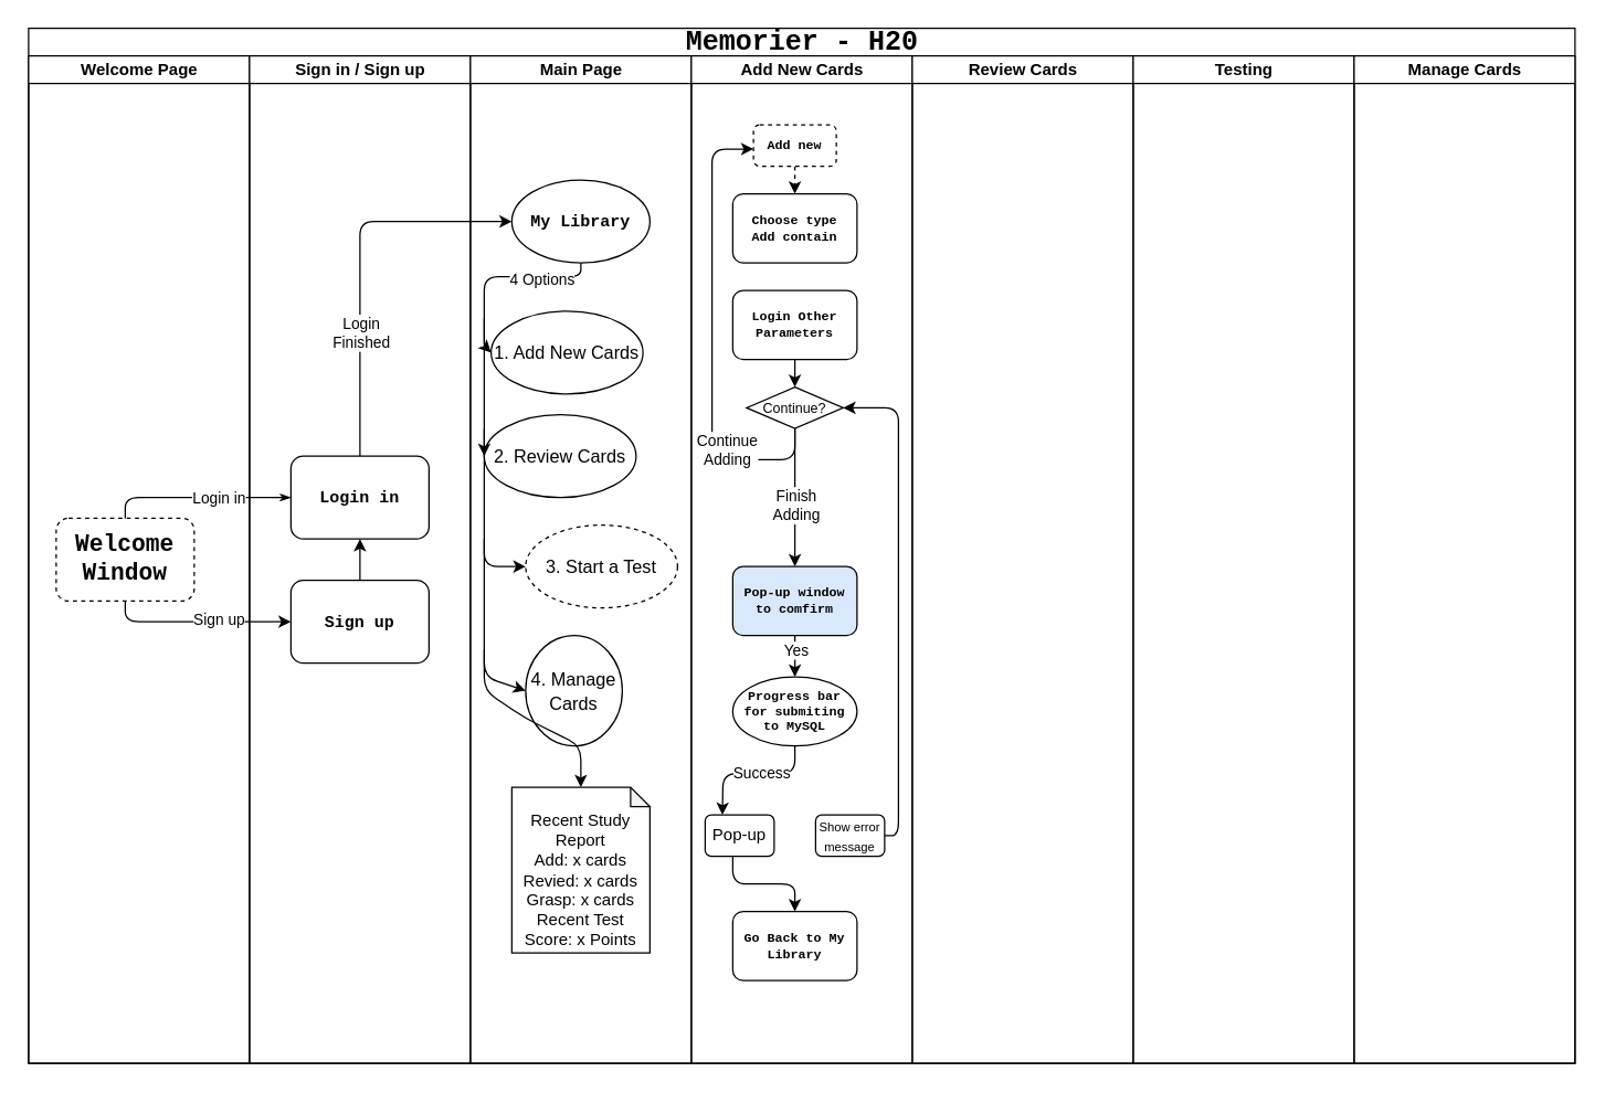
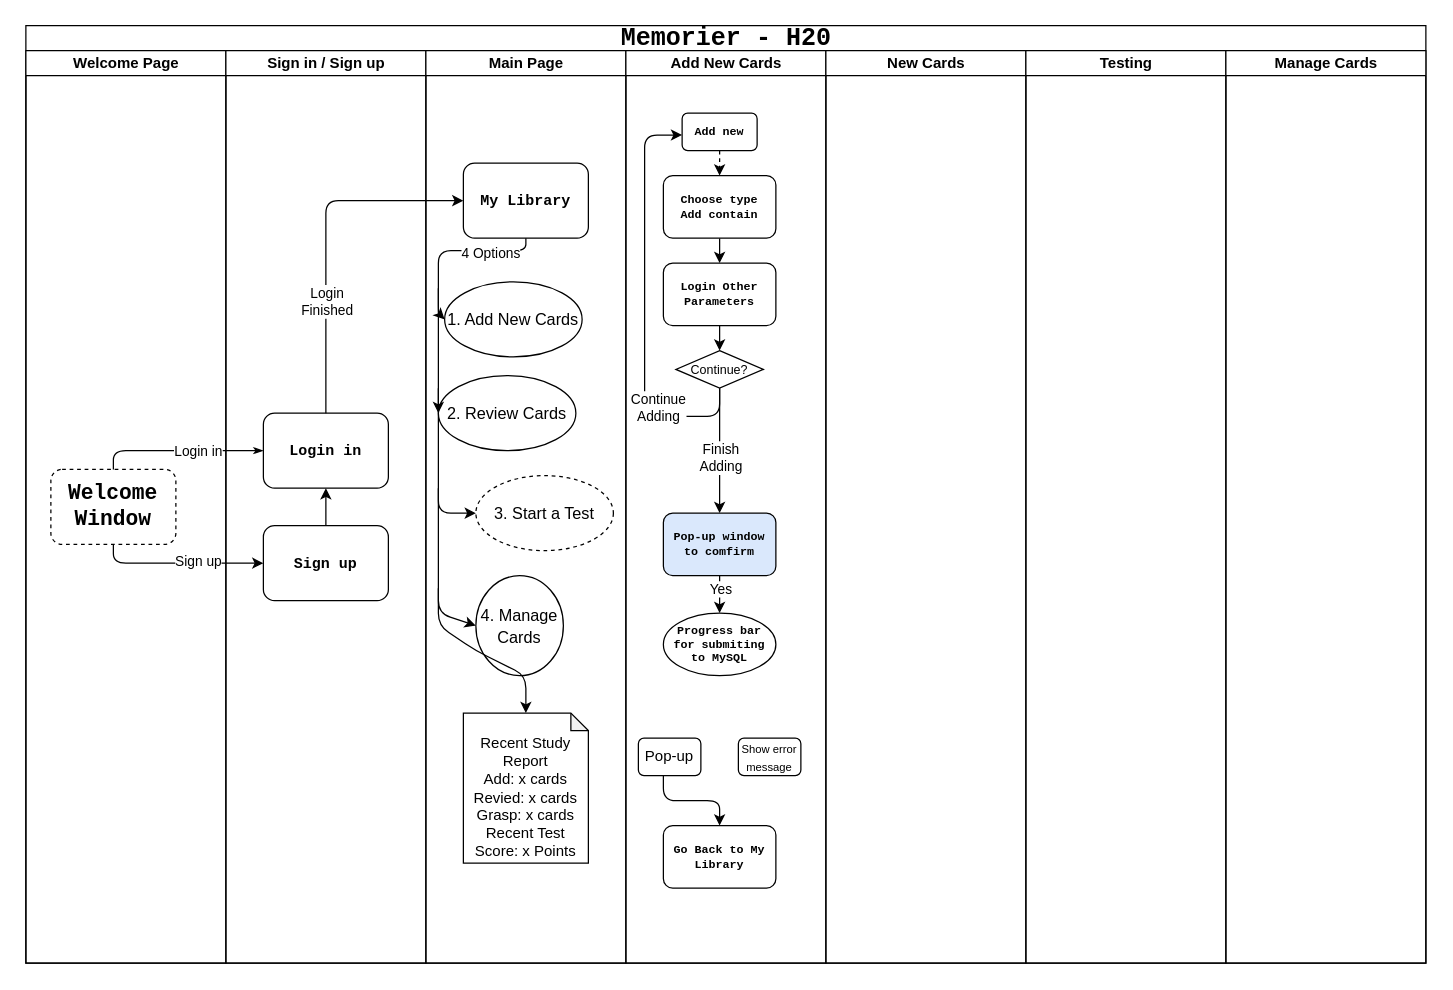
  <mxCell id="0" />
  <mxCell id="1" parent="0" />
  <mxCell id="2" value="&lt;h1&gt;&lt;font face=&quot;Courier New&quot; style=&quot;font-size: 20px&quot;&gt;Memorier - H20&lt;/font&gt;&lt;/h1&gt;" style="swimlane;html=1;childLayout=stackLayout;startSize=20;rounded=0;shadow=0;labelBackgroundColor=none;strokeWidth=1;fontFamily=Verdana;fontSize=8;align=center;" parent="1" vertex="1"><mxGeometry x="20" y="20" width="1120" height="750" as="geometry" /></mxCell>
  <mxCell id="3" value="Welcome Page" style="swimlane;html=1;startSize=20;" parent="2" vertex="1"><mxGeometry y="20" width="160" height="730" as="geometry" /></mxCell>
  <mxCell id="4" value="&lt;h2&gt;&lt;font face=&quot;Courier New&quot;&gt;&lt;font style=&quot;font-size: 17px&quot;&gt;Welcome&lt;br&gt;&lt;/font&gt;&lt;font style=&quot;font-size: 17px&quot;&gt;Window&lt;/font&gt;&lt;/font&gt;&lt;/h2&gt;" style="rounded=1;whiteSpace=wrap;html=1;shadow=0;labelBackgroundColor=none;strokeWidth=1;fontFamily=Verdana;fontSize=8;align=center;dashed=1;" parent="3" vertex="1"><mxGeometry x="20" y="335" width="100" height="60" as="geometry" /></mxCell>
  <mxCell id="5" style="edgeStyle=orthogonalEdgeStyle;rounded=1;html=1;labelBackgroundColor=none;startArrow=none;startFill=0;startSize=5;endArrow=classicThin;endFill=1;endSize=5;jettySize=auto;orthogonalLoop=1;strokeWidth=1;fontFamily=Verdana;fontSize=8" parent="2" target="10" edge="1"><mxGeometry relative="1" as="geometry"><mxPoint x="70" y="355" as="sourcePoint" /><Array as="points"><mxPoint x="150" y="340" /><mxPoint x="150" y="340" /></Array></mxGeometry></mxCell>
  <mxCell id="6" value="Login in" style="edgeLabel;html=1;align=center;verticalAlign=middle;resizable=0;points=[];" parent="5" vertex="1" connectable="0"><mxGeometry x="0.215" relative="1" as="geometry"><mxPoint as="offset" /></mxGeometry></mxCell>
  <mxCell id="7" value="" style="endArrow=classic;html=1;exitX=0.5;exitY=1;exitDx=0;exitDy=0;entryX=0;entryY=0.5;entryDx=0;entryDy=0;" parent="2" target="11" edge="1"><mxGeometry width="50" height="50" relative="1" as="geometry"><mxPoint x="70" y="415" as="sourcePoint" /><mxPoint x="500" y="535" as="targetPoint" /><Array as="points"><mxPoint x="70" y="430" /></Array></mxGeometry></mxCell>
  <mxCell id="8" value="Sign up" style="edgeLabel;html=1;align=center;verticalAlign=middle;resizable=0;points=[];" parent="7" vertex="1" connectable="0"><mxGeometry x="0.222" y="2" relative="1" as="geometry"><mxPoint as="offset" /></mxGeometry></mxCell>
  <mxCell id="9" value="Sign in / Sign up" style="swimlane;html=1;startSize=20;" parent="2" vertex="1"><mxGeometry x="160" y="20" width="160" height="730" as="geometry" /></mxCell>
  <mxCell id="10" value="&lt;h2&gt;&lt;font face=&quot;Courier New&quot;&gt;Login in&lt;/font&gt;&lt;/h2&gt;" style="rounded=1;whiteSpace=wrap;html=1;shadow=0;labelBackgroundColor=none;strokeWidth=1;fontFamily=Verdana;fontSize=8;align=center;" parent="9" vertex="1"><mxGeometry x="30" y="290" width="100" height="60" as="geometry" /></mxCell>
  <mxCell id="11" value="&lt;h2&gt;&lt;font face=&quot;Courier New&quot;&gt;Sign up&lt;/font&gt;&lt;/h2&gt;" style="rounded=1;whiteSpace=wrap;html=1;shadow=0;labelBackgroundColor=none;strokeWidth=1;fontFamily=Verdana;fontSize=8;align=center;" parent="9" vertex="1"><mxGeometry x="30" y="380" width="100" height="60" as="geometry" /></mxCell>
  <mxCell id="12" value="" style="endArrow=classic;html=1;exitX=0.5;exitY=0;exitDx=0;exitDy=0;entryX=0.5;entryY=1;entryDx=0;entryDy=0;" parent="9" source="11" target="10" edge="1"><mxGeometry width="50" height="50" relative="1" as="geometry"><mxPoint x="-150" y="299.289" as="sourcePoint" /><mxPoint x="310" y="369.289" as="targetPoint" /></mxGeometry></mxCell>
  <mxCell id="13" value="Main Page" style="swimlane;html=1;startSize=20;" parent="2" vertex="1"><mxGeometry x="320" y="20" width="160" height="730" as="geometry" /></mxCell>
- <mxCell id="14" value="&lt;h2&gt;&lt;font face=&quot;Courier New&quot;&gt;My Library&lt;/font&gt;&lt;/h2&gt;" style="ellipse;whiteSpace=wrap;html=1;shadow=0;labelBackgroundColor=none;strokeWidth=1;fontFamily=Verdana;fontSize=8;align=center;" parent="13" vertex="1"><mxGeometry x="30" y="90" width="100" height="60" as="geometry" /></mxCell>
+ <mxCell id="14" value="&lt;h2&gt;&lt;font face=&quot;Courier New&quot;&gt;My Library&lt;/font&gt;&lt;/h2&gt;" style="rounded=1;whiteSpace=wrap;html=1;shadow=0;labelBackgroundColor=none;strokeWidth=1;fontFamily=Verdana;fontSize=8;align=center;" parent="13" vertex="1"><mxGeometry x="30" y="90" width="100" height="60" as="geometry" /></mxCell>
  <mxCell id="15" value="&lt;h3&gt;&lt;font style=&quot;font-size: 13px ; font-weight: normal&quot;&gt;1. Add New Cards&lt;/font&gt;&lt;/h3&gt;" style="ellipse;whiteSpace=wrap;html=1;" parent="13" vertex="1"><mxGeometry x="15" y="185" width="110" height="60" as="geometry" /></mxCell>
  <mxCell id="16" value="&lt;h3&gt;&lt;font style=&quot;font-size: 13px ; font-weight: normal&quot;&gt;2. Review Cards&lt;/font&gt;&lt;/h3&gt;" style="ellipse;whiteSpace=wrap;html=1;" parent="13" vertex="1"><mxGeometry x="10" y="260" width="110" height="60" as="geometry" /></mxCell>
  <mxCell id="17" value="&lt;h3&gt;&lt;font style=&quot;font-size: 13px ; font-weight: normal&quot;&gt;3. Start a Test&lt;/font&gt;&lt;/h3&gt;" style="ellipse;whiteSpace=wrap;html=1;dashed=1;" parent="13" vertex="1"><mxGeometry x="40" y="340" width="110" height="60" as="geometry" /></mxCell>
  <mxCell id="18" value="&lt;h3&gt;&lt;font style=&quot;font-size: 13px ; font-weight: normal&quot;&gt;4. Manage Cards&lt;/font&gt;&lt;/h3&gt;" style="ellipse;whiteSpace=wrap;html=1;" parent="13" vertex="1"><mxGeometry x="40" y="420" width="70" height="80" as="geometry" /></mxCell>
  <mxCell id="19" value="&lt;br&gt;Recent Study Report&lt;br&gt;Add: x cards&lt;br&gt;Revied: x cards&lt;br&gt;Grasp: x cards&lt;br&gt;Recent Test Score: x Points" style="shape=note;whiteSpace=wrap;html=1;backgroundOutline=1;darkOpacity=0.05;size=14;" parent="13" vertex="1"><mxGeometry x="30" y="530" width="100" height="120" as="geometry" /></mxCell>
  <mxCell id="20" value="" style="endArrow=classic;html=1;exitX=0.5;exitY=1;exitDx=0;exitDy=0;entryX=0;entryY=0.5;entryDx=0;entryDy=0;" parent="13" source="14" target="15" edge="1"><mxGeometry width="50" height="50" relative="1" as="geometry"><mxPoint x="130" y="440" as="sourcePoint" /><mxPoint x="180" y="390" as="targetPoint" /><Array as="points"><mxPoint x="80" y="160" /><mxPoint x="10" y="160" /><mxPoint x="10" y="210" /></Array></mxGeometry></mxCell>
  <mxCell id="21" value="4 Options" style="edgeLabel;html=1;align=center;verticalAlign=middle;resizable=0;points=[];" parent="20" vertex="1" connectable="0"><mxGeometry x="-0.425" y="1" relative="1" as="geometry"><mxPoint as="offset" /></mxGeometry></mxCell>
  <mxCell id="22" value="Add New Cards" style="swimlane;html=1;startSize=20;" parent="2" vertex="1"><mxGeometry x="480" y="20" width="160" height="730" as="geometry" /></mxCell>
  <mxCell id="23" style="edgeStyle=elbowEdgeStyle;rounded=0;orthogonalLoop=1;jettySize=auto;html=1;entryX=0.5;entryY=0;entryDx=0;entryDy=0;dashed=1;" parent="22" source="24" target="26" edge="1"><mxGeometry relative="1" as="geometry"><mxPoint x="75" y="130" as="targetPoint" /></mxGeometry></mxCell>
- <mxCell id="24" value="&lt;h3&gt;&lt;font face=&quot;Courier New&quot;&gt;Add new&lt;/font&gt;&lt;/h3&gt;" style="rounded=1;whiteSpace=wrap;html=1;shadow=0;labelBackgroundColor=none;strokeWidth=1;fontFamily=Verdana;fontSize=8;align=center;dashed=1;" parent="22" vertex="1"><mxGeometry x="45" y="50" width="60" height="30" as="geometry" /></mxCell>
+ <mxCell id="24" value="&lt;h3&gt;&lt;font face=&quot;Courier New&quot;&gt;Add new&lt;/font&gt;&lt;/h3&gt;" style="rounded=1;whiteSpace=wrap;html=1;shadow=0;labelBackgroundColor=none;strokeWidth=1;fontFamily=Verdana;fontSize=8;align=center;" parent="22" vertex="1"><mxGeometry x="45" y="50" width="60" height="30" as="geometry" /></mxCell>
+ <mxCell id="25" style="edgeStyle=elbowEdgeStyle;rounded=0;orthogonalLoop=1;jettySize=auto;html=1;" parent="22" source="26" target="28" edge="1"><mxGeometry relative="1" as="geometry" /></mxCell>
  <mxCell id="26" value="&lt;h3&gt;&lt;font face=&quot;Courier New&quot;&gt;Choose type&lt;br&gt;Add contain&lt;/font&gt;&lt;/h3&gt;" style="rounded=1;whiteSpace=wrap;html=1;shadow=0;labelBackgroundColor=none;strokeWidth=1;fontFamily=Verdana;fontSize=8;align=center;" parent="22" vertex="1"><mxGeometry x="30" y="100" width="90" height="50" as="geometry" /></mxCell>
  <mxCell id="27" style="edgeStyle=elbowEdgeStyle;rounded=0;orthogonalLoop=1;jettySize=auto;html=1;exitX=0.5;exitY=1;exitDx=0;exitDy=0;entryX=0.5;entryY=0;entryDx=0;entryDy=0;" parent="22" source="28" target="33" edge="1"><mxGeometry relative="1" as="geometry" /></mxCell>
  <mxCell id="28" value="&lt;h3&gt;&lt;font face=&quot;Courier New&quot;&gt;Login Other Parameters&lt;/font&gt;&lt;/h3&gt;" style="rounded=1;whiteSpace=wrap;html=1;shadow=0;labelBackgroundColor=none;strokeWidth=1;fontFamily=Verdana;fontSize=8;align=center;" parent="22" vertex="1"><mxGeometry x="30" y="170" width="90" height="50" as="geometry" /></mxCell>
  <mxCell id="29" value="" style="endArrow=classic;html=1;entryX=0;entryY=0.5;entryDx=0;entryDy=0;" parent="22" edge="1"><mxGeometry width="50" height="50" relative="1" as="geometry"><mxPoint x="75" y="270" as="sourcePoint" /><mxPoint x="45" y="67.5" as="targetPoint" /><Array as="points"><mxPoint x="75" y="292.5" /><mxPoint x="15" y="292.5" /><mxPoint x="15" y="67.5" /></Array></mxGeometry></mxCell>
  <mxCell id="30" value="Continue&lt;br&gt;Adding" style="edgeLabel;html=1;align=center;verticalAlign=middle;resizable=0;points=[];" parent="29" vertex="1" connectable="0"><mxGeometry x="-0.229" relative="1" as="geometry"><mxPoint x="10" y="40.5" as="offset" /></mxGeometry></mxCell>
  <mxCell id="31" value="&lt;h3&gt;&lt;font face=&quot;Courier New&quot;&gt;Pop-up window to comfirm&lt;/font&gt;&lt;/h3&gt;" style="rounded=1;whiteSpace=wrap;html=1;shadow=0;labelBackgroundColor=none;strokeWidth=1;fontFamily=Verdana;fontSize=8;align=center;fillColor=#dae8fc;" parent="22" vertex="1"><mxGeometry x="30" y="370" width="90" height="50" as="geometry" /></mxCell>
  <mxCell id="32" value="&lt;h3&gt;&lt;font face=&quot;Courier New&quot;&gt;Progress bar for submiting to MySQL&lt;/font&gt;&lt;br&gt;&lt;/h3&gt;" style="ellipse;whiteSpace=wrap;html=1;shadow=0;labelBackgroundColor=none;strokeWidth=1;fontFamily=Verdana;fontSize=8;align=center;" parent="22" vertex="1"><mxGeometry x="30" y="450" width="90" height="50" as="geometry" /></mxCell>
  <mxCell id="33" value="&lt;font style=&quot;font-size: 10px&quot;&gt;Continue?&lt;/font&gt;" style="rhombus;whiteSpace=wrap;html=1;" parent="22" vertex="1"><mxGeometry x="40" y="240" width="70" height="30" as="geometry" /></mxCell>
  <mxCell id="34" style="edgeStyle=elbowEdgeStyle;rounded=0;orthogonalLoop=1;jettySize=auto;html=1;exitX=0.5;exitY=0;exitDx=0;exitDy=0;" parent="22" source="32" target="32" edge="1"><mxGeometry relative="1" as="geometry" /></mxCell>
  <mxCell id="35" value="" style="endArrow=classic;html=1;exitX=0.5;exitY=1;exitDx=0;exitDy=0;" parent="22" source="31" edge="1"><mxGeometry width="50" height="50" relative="1" as="geometry"><mxPoint x="-35" y="270" as="sourcePoint" /><mxPoint x="75" y="450" as="targetPoint" /></mxGeometry></mxCell>
  <mxCell id="36" value="Yes&lt;br&gt;" style="edgeLabel;html=1;align=center;verticalAlign=middle;resizable=0;points=[];" parent="35" vertex="1" connectable="0"><mxGeometry x="-0.325" y="2" relative="1" as="geometry"><mxPoint x="-2" as="offset" /></mxGeometry></mxCell>
  <mxCell id="37" value="Pop-up" style="rounded=1;whiteSpace=wrap;html=1;" parent="22" vertex="1"><mxGeometry x="10" y="550" width="50" height="30" as="geometry" /></mxCell>
  <mxCell id="38" value="&lt;font style=&quot;font-size: 9px&quot;&gt;Show error message&lt;/font&gt;" style="rounded=1;whiteSpace=wrap;html=1;" parent="22" vertex="1"><mxGeometry x="90" y="550" width="50" height="30" as="geometry" /></mxCell>
- <mxCell id="39" value="" style="endArrow=classic;html=1;exitX=1;exitY=0.5;exitDx=0;exitDy=0;entryX=1;entryY=0.5;entryDx=0;entryDy=0;" parent="22" source="38" target="33" edge="1"><mxGeometry width="50" height="50" relative="1" as="geometry"><mxPoint x="-35" y="480" as="sourcePoint" /><mxPoint x="115" y="250" as="targetPoint" /><Array as="points"><mxPoint x="150" y="565" /><mxPoint x="150" y="255" /></Array></mxGeometry></mxCell>
  <mxCell id="40" value="&lt;h3&gt;&lt;font face=&quot;Courier New&quot;&gt;Go Back to My Library&lt;/font&gt;&lt;/h3&gt;" style="rounded=1;whiteSpace=wrap;html=1;shadow=0;labelBackgroundColor=none;strokeWidth=1;fontFamily=Verdana;fontSize=8;align=center;" parent="22" vertex="1"><mxGeometry x="30" y="620" width="90" height="50" as="geometry" /></mxCell>
  <mxCell id="41" value="" style="endArrow=classic;html=1;exitX=0.5;exitY=1;exitDx=0;exitDy=0;entryX=0.5;entryY=0;entryDx=0;entryDy=0;" parent="22" target="40" edge="1"><mxGeometry width="50" height="50" relative="1" as="geometry"><mxPoint x="30" y="580" as="sourcePoint" /><mxPoint x="85" y="620" as="targetPoint" /><Array as="points"><mxPoint x="30" y="600" /><mxPoint x="75" y="600" /></Array></mxGeometry></mxCell>
- <mxCell id="42" value="" style="endArrow=classic;html=1;exitX=0.5;exitY=1;exitDx=0;exitDy=0;entryX=0.25;entryY=0;entryDx=0;entryDy=0;" parent="22" source="32" target="37" edge="1"><mxGeometry width="50" height="50" relative="1" as="geometry"><mxPoint x="-35" y="480" as="sourcePoint" /><mxPoint x="15" y="550" as="targetPoint" /><Array as="points"><mxPoint x="75" y="520" /><mxPoint x="23" y="520" /></Array></mxGeometry></mxCell>
- <mxCell id="43" value="Success" style="edgeLabel;html=1;align=center;verticalAlign=middle;resizable=0;points=[];" parent="42" vertex="1" connectable="0"><mxGeometry x="0.145" y="-1" relative="1" as="geometry"><mxPoint x="13" as="offset" /></mxGeometry></mxCell>
- <mxCell id="44" value="Review Cards" style="swimlane;html=1;startSize=20;" parent="2" vertex="1"><mxGeometry x="640" y="20" width="160" height="730" as="geometry" /></mxCell>
+ <mxCell id="44" value="New Cards" style="swimlane;html=1;startSize=20;" parent="2" vertex="1"><mxGeometry x="640" y="20" width="160" height="730" as="geometry" /></mxCell>
  <mxCell id="45" value="Testing" style="swimlane;html=1;startSize=20;" parent="2" vertex="1"><mxGeometry x="800" y="20" width="160" height="730" as="geometry" /></mxCell>
  <mxCell id="46" value="Manage Cards" style="swimlane;html=1;startSize=20;" parent="2" vertex="1"><mxGeometry x="960" y="20" width="160" height="730" as="geometry" /></mxCell>
  <mxCell id="47" value="" style="endArrow=classic;html=1;exitX=0.5;exitY=0;exitDx=0;exitDy=0;entryX=0;entryY=0.5;entryDx=0;entryDy=0;" parent="2" source="10" target="14" edge="1"><mxGeometry width="50" height="50" relative="1" as="geometry"><mxPoint x="450" y="350" as="sourcePoint" /><mxPoint x="500" y="300" as="targetPoint" /><Array as="points"><mxPoint x="240" y="140" /></Array></mxGeometry></mxCell>
  <mxCell id="48" value="Login&lt;br&gt;Finished" style="edgeLabel;html=1;align=center;verticalAlign=middle;resizable=0;points=[];" parent="47" vertex="1" connectable="0"><mxGeometry x="-0.086" y="-2" relative="1" as="geometry"><mxPoint x="-2" y="38" as="offset" /></mxGeometry></mxCell>
  <mxCell id="49" value="" style="endArrow=classic;html=1;entryX=0;entryY=0.5;entryDx=0;entryDy=0;" parent="1" target="16" edge="1"><mxGeometry width="50" height="50" relative="1" as="geometry"><mxPoint x="350" y="230" as="sourcePoint" /><mxPoint x="520" y="430" as="targetPoint" /><Array as="points"><mxPoint x="350" y="330" /></Array></mxGeometry></mxCell>
  <mxCell id="50" value="" style="endArrow=classic;html=1;entryX=0;entryY=0.5;entryDx=0;entryDy=0;" parent="1" target="17" edge="1"><mxGeometry width="50" height="50" relative="1" as="geometry"><mxPoint x="350" y="310" as="sourcePoint" /><mxPoint x="520" y="430" as="targetPoint" /><Array as="points"><mxPoint x="350" y="410" /></Array></mxGeometry></mxCell>
  <mxCell id="51" value="" style="endArrow=classic;html=1;entryX=0;entryY=0.5;entryDx=0;entryDy=0;" parent="1" target="18" edge="1"><mxGeometry width="50" height="50" relative="1" as="geometry"><mxPoint x="350" y="390" as="sourcePoint" /><mxPoint x="520" y="430" as="targetPoint" /><Array as="points"><mxPoint x="350" y="490" /></Array></mxGeometry></mxCell>
  <mxCell id="52" value="" style="endArrow=classic;html=1;entryX=0.5;entryY=0;entryDx=0;entryDy=0;entryPerimeter=0;" parent="1" target="19" edge="1"><mxGeometry width="50" height="50" relative="1" as="geometry"><mxPoint x="350" y="470" as="sourcePoint" /><mxPoint x="520" y="430" as="targetPoint" /><Array as="points"><mxPoint x="350" y="500" /><mxPoint x="380" y="520" /><mxPoint x="420" y="540" /></Array></mxGeometry></mxCell>
  <mxCell id="53" value="" style="endArrow=classic;html=1;" parent="1" edge="1"><mxGeometry width="50" height="50" relative="1" as="geometry"><mxPoint x="575" y="310" as="sourcePoint" /><mxPoint x="575" y="410" as="targetPoint" /></mxGeometry></mxCell>
  <mxCell id="54" value="Finish&lt;br&gt;Adding" style="edgeLabel;html=1;align=center;verticalAlign=middle;resizable=0;points=[];" parent="53" vertex="1" connectable="0"><mxGeometry x="-0.26" relative="1" as="geometry"><mxPoint y="18" as="offset" /></mxGeometry></mxCell>
